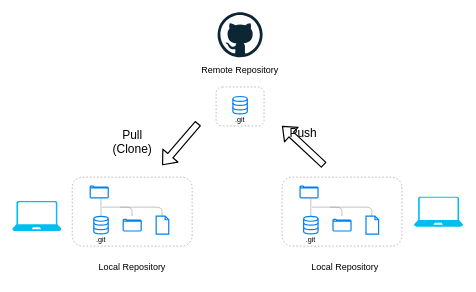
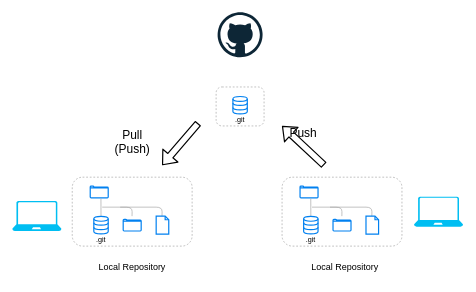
  <mxCell id="0" />
  <mxCell id="1" parent="0" />
  <mxCell id="2" value="" style="rounded=1;whiteSpace=wrap;html=1;fontSize=16;strokeColor=#999999;dashed=1;fillColor=none;" parent="1" vertex="1"><mxGeometry x="120" y="295" width="200" height="115" as="geometry" /></mxCell>
  <mxCell id="3" value="" style="html=1;verticalLabelPosition=bottom;align=center;labelBackgroundColor=#000000;verticalAlign=top;strokeWidth=2;strokeColor=#0080F0;shadow=0;dashed=0;shape=mxgraph.ios7.icons.folder;fontSize=16;fillColor=none;" parent="1" vertex="1"><mxGeometry x="150" y="310" width="30" height="19.5" as="geometry" /></mxCell>
  <mxCell id="4" value="" style="endArrow=none;html=1;fontSize=16;entryX=0.596;entryY=1.071;entryDx=0;entryDy=0;entryPerimeter=0;strokeColor=#999999;" parent="1" target="3" edge="1"><mxGeometry width="50" height="50" relative="1" as="geometry"><mxPoint x="168" y="360" as="sourcePoint" /><mxPoint x="210" y="300" as="targetPoint" /></mxGeometry></mxCell>
  <mxCell id="5" value="" style="endArrow=none;html=1;fontSize=16;strokeColor=#999999;" parent="1" edge="1"><mxGeometry width="50" height="50" relative="1" as="geometry"><mxPoint x="170" y="345" as="sourcePoint" /><mxPoint x="219.75" y="360" as="targetPoint" /><Array as="points"><mxPoint x="220" y="345" /></Array></mxGeometry></mxCell>
  <mxCell id="6" value="" style="endArrow=none;html=1;fontSize=16;strokeColor=#999999;" parent="1" edge="1"><mxGeometry width="50" height="50" relative="1" as="geometry"><mxPoint x="200" y="345" as="sourcePoint" /><mxPoint x="269.75" y="360" as="targetPoint" /><Array as="points"><mxPoint x="270" y="345" /></Array></mxGeometry></mxCell>
  <mxCell id="7" value="" style="html=1;verticalLabelPosition=bottom;align=center;labelBackgroundColor=#000000;verticalAlign=top;strokeWidth=2;strokeColor=#0080F0;shadow=0;dashed=0;shape=mxgraph.ios7.icons.document;fontSize=16;fillColor=none;" parent="1" vertex="1"><mxGeometry x="260" y="360" width="21" height="30" as="geometry" /></mxCell>
  <mxCell id="8" value="" style="html=1;verticalLabelPosition=bottom;align=center;labelBackgroundColor=#000000;verticalAlign=top;strokeWidth=2;strokeColor=#0080F0;shadow=0;dashed=0;shape=mxgraph.ios7.icons.data;fillColor=none;" parent="1" vertex="1"><mxGeometry x="156" y="360.45" width="24" height="29.1" as="geometry" /></mxCell>
  <mxCell id="9" value=".git" style="text;html=1;strokeColor=none;fillColor=none;align=center;verticalAlign=middle;whiteSpace=wrap;rounded=0;fontColor=#000000;" parent="1" vertex="1"><mxGeometry x="148" y="389.55" width="40" height="20" as="geometry" /></mxCell>
  <mxCell id="10" value="" style="html=1;verticalLabelPosition=bottom;align=center;labelBackgroundColor=#000000;verticalAlign=top;strokeWidth=2;strokeColor=#0080F0;shadow=0;dashed=0;shape=mxgraph.ios7.icons.folder;fontSize=16;fillColor=none;" parent="1" vertex="1"><mxGeometry x="205" y="365.25" width="30" height="19.5" as="geometry" /></mxCell>
  <mxCell id="11" value="" style="rounded=1;whiteSpace=wrap;html=1;fontSize=16;strokeColor=#999999;dashed=1;fillColor=none;" parent="1" vertex="1"><mxGeometry x="470" y="295" width="200" height="115" as="geometry" /></mxCell>
  <mxCell id="12" value="" style="html=1;verticalLabelPosition=bottom;align=center;labelBackgroundColor=#000000;verticalAlign=top;strokeWidth=2;strokeColor=#0080F0;shadow=0;dashed=0;shape=mxgraph.ios7.icons.folder;fontSize=16;fillColor=none;" parent="1" vertex="1"><mxGeometry x="500" y="310" width="30" height="19.5" as="geometry" /></mxCell>
  <mxCell id="13" value="" style="endArrow=none;html=1;fontSize=16;entryX=0.596;entryY=1.071;entryDx=0;entryDy=0;entryPerimeter=0;strokeColor=#999999;" parent="1" target="12" edge="1"><mxGeometry width="50" height="50" relative="1" as="geometry"><mxPoint x="518" y="360" as="sourcePoint" /><mxPoint x="560" y="300" as="targetPoint" /></mxGeometry></mxCell>
  <mxCell id="14" value="" style="endArrow=none;html=1;fontSize=16;strokeColor=#999999;" parent="1" edge="1"><mxGeometry width="50" height="50" relative="1" as="geometry"><mxPoint x="520" y="345" as="sourcePoint" /><mxPoint x="569.75" y="360" as="targetPoint" /><Array as="points"><mxPoint x="570" y="345" /></Array></mxGeometry></mxCell>
  <mxCell id="15" value="" style="endArrow=none;html=1;fontSize=16;strokeColor=#999999;" parent="1" edge="1"><mxGeometry width="50" height="50" relative="1" as="geometry"><mxPoint x="550" y="345" as="sourcePoint" /><mxPoint x="619.75" y="360" as="targetPoint" /><Array as="points"><mxPoint x="620" y="345" /></Array></mxGeometry></mxCell>
  <mxCell id="16" value="" style="html=1;verticalLabelPosition=bottom;align=center;labelBackgroundColor=#000000;verticalAlign=top;strokeWidth=2;strokeColor=#0080F0;shadow=0;dashed=0;shape=mxgraph.ios7.icons.document;fontSize=16;fillColor=none;" parent="1" vertex="1"><mxGeometry x="610" y="360" width="21" height="30" as="geometry" /></mxCell>
  <mxCell id="17" value="" style="html=1;verticalLabelPosition=bottom;align=center;labelBackgroundColor=#000000;verticalAlign=top;strokeWidth=2;strokeColor=#0080F0;shadow=0;dashed=0;shape=mxgraph.ios7.icons.data;fillColor=none;" parent="1" vertex="1"><mxGeometry x="506" y="360.45" width="24" height="29.1" as="geometry" /></mxCell>
  <mxCell id="18" value=".git" style="text;html=1;strokeColor=none;fillColor=none;align=center;verticalAlign=middle;whiteSpace=wrap;rounded=0;fontColor=#000000;" parent="1" vertex="1"><mxGeometry x="498" y="389.55" width="40" height="20" as="geometry" /></mxCell>
  <mxCell id="19" value="" style="html=1;verticalLabelPosition=bottom;align=center;labelBackgroundColor=#000000;verticalAlign=top;strokeWidth=2;strokeColor=#0080F0;shadow=0;dashed=0;shape=mxgraph.ios7.icons.folder;fontSize=16;fillColor=none;" parent="1" vertex="1"><mxGeometry x="555" y="365.25" width="30" height="19.5" as="geometry" /></mxCell>
  <mxCell id="20" value="" style="rounded=1;whiteSpace=wrap;html=1;fontSize=16;strokeColor=#999999;dashed=1;fillColor=none;" parent="1" vertex="1"><mxGeometry x="360" y="144.55" width="80" height="65" as="geometry" /></mxCell>
  <mxCell id="21" value="" style="html=1;verticalLabelPosition=bottom;align=center;labelBackgroundColor=#000000;verticalAlign=top;strokeWidth=2;strokeColor=#0080F0;shadow=0;dashed=0;shape=mxgraph.ios7.icons.data;fillColor=none;" parent="1" vertex="1"><mxGeometry x="388" y="160.45" width="24" height="29.1" as="geometry" /></mxCell>
  <mxCell id="22" value=".git" style="text;html=1;strokeColor=none;fillColor=none;align=center;verticalAlign=middle;whiteSpace=wrap;rounded=0;fontColor=#000000;" parent="1" vertex="1"><mxGeometry x="380" y="189.55" width="40" height="20" as="geometry" /></mxCell>
  <mxCell id="23" value="" style="shape=flexArrow;endArrow=classic;html=1;strokeColor=#000000;strokeWidth=2;" parent="1" edge="1"><mxGeometry width="50" height="50" relative="1" as="geometry"><mxPoint x="540" y="275" as="sourcePoint" /><mxPoint x="470" y="209.55" as="targetPoint" /></mxGeometry></mxCell>
  <mxCell id="24" value="" style="shape=flexArrow;endArrow=classic;html=1;strokeColor=#000000;strokeWidth=2;" parent="1" edge="1"><mxGeometry width="50" height="50" relative="1" as="geometry"><mxPoint x="330" y="205" as="sourcePoint" /><mxPoint x="270" y="275" as="targetPoint" /></mxGeometry></mxCell>
- <mxCell id="25" value="Pull (Clone)" style="text;html=1;strokeColor=none;fillColor=none;align=center;verticalAlign=middle;whiteSpace=wrap;rounded=0;fontSize=20;fontColor=#000000;" parent="1" vertex="1"><mxGeometry x="187.5" y="215" width="65" height="40" as="geometry" /></mxCell>
+ <mxCell id="25" value="Pull (Push)" style="text;html=1;strokeColor=none;fillColor=none;align=center;verticalAlign=middle;whiteSpace=wrap;rounded=0;fontSize=20;fontColor=#000000;" parent="1" vertex="1"><mxGeometry x="187.5" y="215" width="65" height="40" as="geometry" /></mxCell>
  <mxCell id="26" value="Push" style="text;html=1;strokeColor=none;fillColor=none;align=center;verticalAlign=middle;whiteSpace=wrap;rounded=0;fontSize=20;fontColor=#000000;" parent="1" vertex="1"><mxGeometry x="472.5" y="200" width="65" height="40" as="geometry" /></mxCell>
  <mxCell id="27" value="Local Repository" style="text;html=1;strokeColor=none;fillColor=none;align=center;verticalAlign=middle;whiteSpace=wrap;rounded=0;fontSize=15;fontColor=#000000;" parent="1" vertex="1"><mxGeometry x="145" y="425" width="150" height="40" as="geometry" /></mxCell>
  <mxCell id="28" value="Local Repository" style="text;html=1;strokeColor=none;fillColor=none;align=center;verticalAlign=middle;whiteSpace=wrap;rounded=0;fontSize=15;fontColor=#000000;" parent="1" vertex="1"><mxGeometry x="500" y="425" width="150" height="40" as="geometry" /></mxCell>
- <mxCell id="29" value="Remote Repository" style="text;html=1;strokeColor=none;fillColor=none;align=center;verticalAlign=middle;whiteSpace=wrap;rounded=0;fontSize=15;fontColor=#000000;" parent="1" vertex="1"><mxGeometry x="325" y="95" width="150" height="40" as="geometry" /></mxCell>
  <mxCell id="30" value="" style="dashed=0;outlineConnect=0;html=1;align=center;labelPosition=center;verticalLabelPosition=bottom;verticalAlign=top;shape=mxgraph.weblogos.github;fontSize=15;" parent="1" vertex="1"><mxGeometry x="362.5" y="20" width="75" height="75" as="geometry" /></mxCell>
  <mxCell id="31" value="" style="verticalLabelPosition=bottom;html=1;verticalAlign=top;align=center;strokeColor=none;fillColor=#00BEF2;shape=mxgraph.azure.laptop;pointerEvents=1;fontSize=15;" parent="1" vertex="1"><mxGeometry x="20" y="334.75" width="82" height="50" as="geometry" /></mxCell>
  <mxCell id="32" value="" style="verticalLabelPosition=bottom;html=1;verticalAlign=top;align=center;strokeColor=none;fillColor=#00BEF2;shape=mxgraph.azure.laptop;pointerEvents=1;fontSize=15;" parent="1" vertex="1"><mxGeometry x="690" y="327.5" width="82" height="50" as="geometry" /></mxCell>
